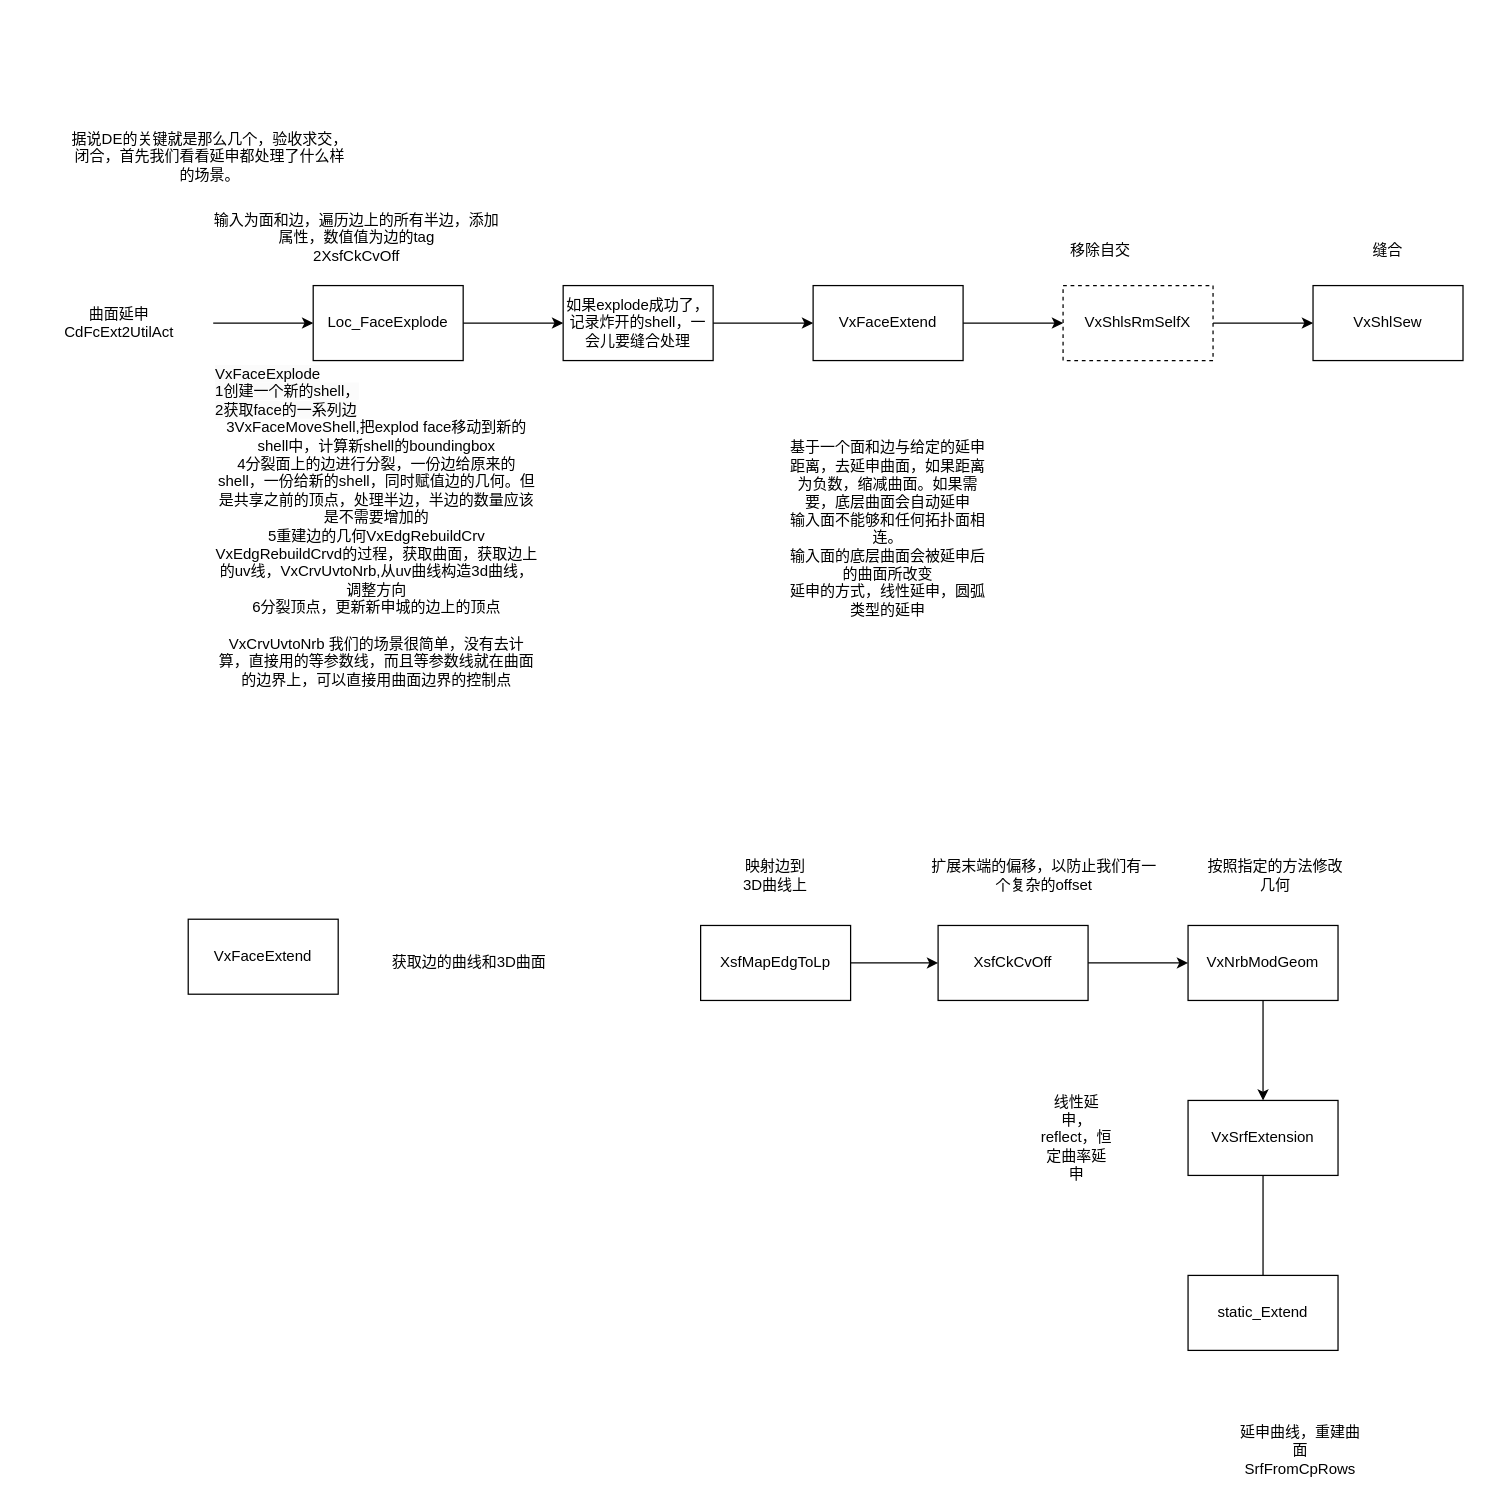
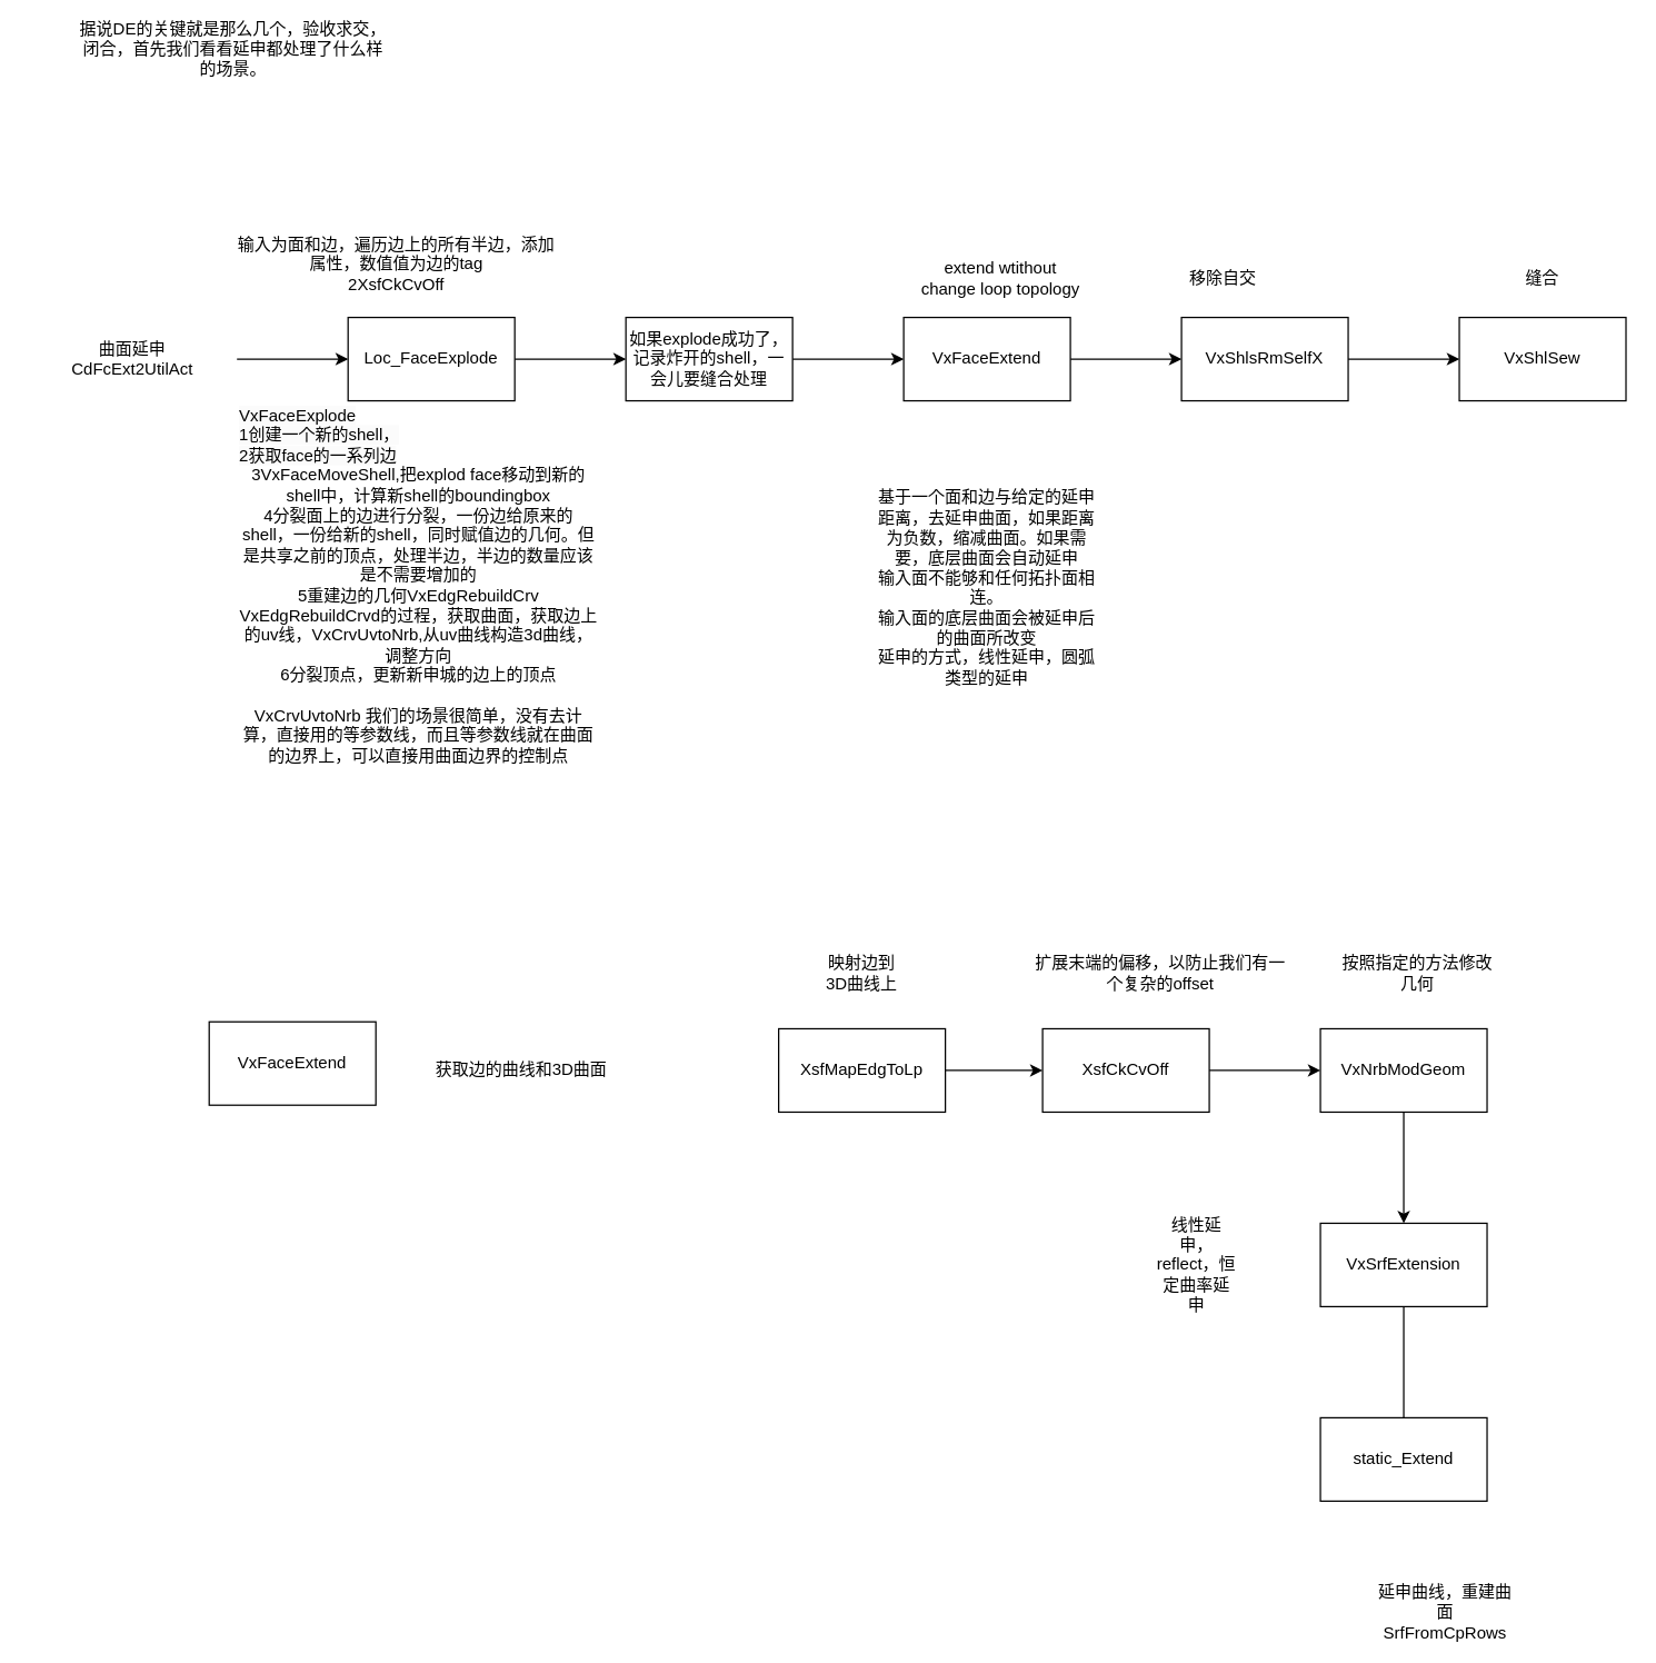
  <mxCell id="0" />
  <mxCell id="1" parent="0" />
  <mxCell id="2" value="" style="edgeStyle=orthogonalEdgeStyle;rounded=0;orthogonalLoop=1;jettySize=auto;html=1;" parent="1" source="3" target="6" edge="1"><mxGeometry relative="1" as="geometry" /></mxCell>
  <mxCell id="3" value="曲面延申&lt;div&gt;CdFcExt2UtilAct&lt;/div&gt;" style="text;html=1;align=center;verticalAlign=middle;whiteSpace=wrap;rounded=0;" parent="1" vertex="1"><mxGeometry x="20" y="243" width="150" height="30" as="geometry" /></mxCell>
- <mxCell id="4" value="据说DE的关键就是那么几个，验收求交，闭合，首先我们看看延申都处理了什么样的场景。" style="text;html=1;align=center;verticalAlign=middle;whiteSpace=wrap;rounded=0;" parent="1" vertex="1"><mxGeometry x="55" y="110" width="225" height="30" as="geometry" /></mxCell>
+ <mxCell id="4" value="据说DE的关键就是那么几个，验收求交，闭合，首先我们看看延申都处理了什么样的场景。" style="text;html=1;align=center;verticalAlign=middle;whiteSpace=wrap;rounded=0;" parent="1" vertex="1"><mxGeometry x="55" y="20" width="225" height="30" as="geometry" /></mxCell>
  <mxCell id="5" value="" style="edgeStyle=orthogonalEdgeStyle;rounded=0;orthogonalLoop=1;jettySize=auto;html=1;" parent="1" source="6" target="10" edge="1"><mxGeometry relative="1" as="geometry" /></mxCell>
  <mxCell id="6" value="Loc_FaceExplode" style="whiteSpace=wrap;html=1;" parent="1" vertex="1"><mxGeometry x="250" y="228" width="120" height="60" as="geometry" /></mxCell>
  <mxCell id="7" value="输入为面和边，遍历边上的所有半边，添加属性，数值值为边的tag&lt;div&gt;2XsfCkCvOff&lt;/div&gt;" style="text;html=1;align=center;verticalAlign=middle;whiteSpace=wrap;rounded=0;" parent="1" vertex="1"><mxGeometry x="170" y="175" width="230" height="30" as="geometry" /></mxCell>
  <mxCell id="8" value="&lt;span style=&quot;color: rgb(0, 0, 0); font-family: Helvetica; font-size: 12px; font-style: normal; font-variant-ligatures: normal; font-variant-caps: normal; font-weight: 400; letter-spacing: normal; orphans: 2; text-align: center; text-indent: 0px; text-transform: none; widows: 2; word-spacing: 0px; -webkit-text-stroke-width: 0px; white-space: normal; background-color: rgb(251, 251, 251); text-decoration-thickness: initial; text-decoration-style: initial; text-decoration-color: initial; float: none; display: inline !important;&quot;&gt;VxFaceExplode&lt;/span&gt;&lt;div&gt;&lt;span style=&quot;color: rgb(0, 0, 0); font-family: Helvetica; font-size: 12px; font-style: normal; font-variant-ligatures: normal; font-variant-caps: normal; font-weight: 400; letter-spacing: normal; orphans: 2; text-align: center; text-indent: 0px; text-transform: none; widows: 2; word-spacing: 0px; -webkit-text-stroke-width: 0px; white-space: normal; background-color: rgb(251, 251, 251); text-decoration-thickness: initial; text-decoration-style: initial; text-decoration-color: initial; float: none; display: inline !important;&quot;&gt;1创建一个新的shell，&lt;/span&gt;&lt;/div&gt;&lt;div&gt;&lt;span style=&quot;color: rgb(0, 0, 0); font-family: Helvetica; font-size: 12px; font-style: normal; font-variant-ligatures: normal; font-variant-caps: normal; font-weight: 400; letter-spacing: normal; orphans: 2; text-align: center; text-indent: 0px; text-transform: none; widows: 2; word-spacing: 0px; -webkit-text-stroke-width: 0px; white-space: normal; background-color: rgb(251, 251, 251); text-decoration-thickness: initial; text-decoration-style: initial; text-decoration-color: initial; float: none; display: inline !important;&quot;&gt;2获取face的一系列边&lt;/span&gt;&lt;/div&gt;&lt;div style=&quot;text-align: center;&quot;&gt;3VxFaceMoveShell,把explod face移动到新的shell中，计算新shell的boundingbox&lt;/div&gt;&lt;div style=&quot;text-align: center;&quot;&gt;4分裂面上的边进行分裂，一份边给原来的shell，一份给新的shell，同时赋值边的几何。但是共享之前的顶点，处理半边，半边的数量应该是不需要增加的&lt;/div&gt;&lt;div style=&quot;text-align: center;&quot;&gt;5重建边的几何VxEdgRebuildCrv&lt;/div&gt;&lt;div style=&quot;text-align: center;&quot;&gt;VxEdgRebuildCrvd的过程，获取曲面，获取边上的uv线，VxCrvUvtoNrb,从uv曲线构造3d曲线，调整方向&lt;/div&gt;&lt;div style=&quot;text-align: center;&quot;&gt;6分裂顶点，更新新申城的边上的顶点&lt;/div&gt;&lt;div style=&quot;text-align: center;&quot;&gt;&lt;br&gt;&lt;/div&gt;&lt;div style=&quot;text-align: center;&quot;&gt;VxCrvUvtoNrb 我们的场景很简单，没有去计算，直接用的等参数线，而且等参数线就在曲面的边界上，可以直接用曲面边界的控制点&lt;/div&gt;" style="text;whiteSpace=wrap;html=1;" parent="1" vertex="1"><mxGeometry x="170" y="285" width="260" height="260" as="geometry" /></mxCell>
  <mxCell id="9" value="" style="edgeStyle=orthogonalEdgeStyle;rounded=0;orthogonalLoop=1;jettySize=auto;html=1;" parent="1" source="10" target="12" edge="1"><mxGeometry relative="1" as="geometry" /></mxCell>
  <mxCell id="10" value="如果explode成功了，记录炸开的shell，一会儿要缝合处理" style="whiteSpace=wrap;html=1;" parent="1" vertex="1"><mxGeometry x="450" y="228" width="120" height="60" as="geometry" /></mxCell>
  <mxCell id="11" value="" style="edgeStyle=orthogonalEdgeStyle;rounded=0;orthogonalLoop=1;jettySize=auto;html=1;" parent="1" source="12" target="16" edge="1"><mxGeometry relative="1" as="geometry" /></mxCell>
  <mxCell id="12" value="VxFaceExtend" style="whiteSpace=wrap;html=1;" parent="1" vertex="1"><mxGeometry x="650" y="228" width="120" height="60" as="geometry" /></mxCell>
+ <mxCell id="13" value="extend wtithout change loop topology" style="text;html=1;align=center;verticalAlign=middle;whiteSpace=wrap;rounded=0;" parent="1" vertex="1"><mxGeometry x="660" y="185" width="120" height="30" as="geometry" /></mxCell>
  <mxCell id="14" value="基于一个面和边与给定的延申距离，去延申曲面，如果距离为负数，缩减曲面。如果需要，底层曲面会自动延申&lt;div&gt;输入面不能够和任何拓扑面相连。&lt;/div&gt;&lt;div&gt;输入面的底层曲面会被延申后的曲面所改变&lt;/div&gt;&lt;div&gt;延申的方式，线性延申，圆弧类型的延申&lt;/div&gt;&lt;div&gt;&lt;br&gt;&lt;/div&gt;" style="text;html=1;align=center;verticalAlign=middle;whiteSpace=wrap;rounded=0;" parent="1" vertex="1"><mxGeometry x="630" y="355" width="160" height="150" as="geometry" /></mxCell>
  <mxCell id="15" value="" style="edgeStyle=orthogonalEdgeStyle;rounded=0;orthogonalLoop=1;jettySize=auto;html=1;" parent="1" source="16" target="18" edge="1"><mxGeometry relative="1" as="geometry" /></mxCell>
- <mxCell id="16" value="VxShlsRmSelfX" style="whiteSpace=wrap;html=1;dashed=1;" parent="1" vertex="1"><mxGeometry x="850" y="228" width="120" height="60" as="geometry" /></mxCell>
+ <mxCell id="16" value="VxShlsRmSelfX" style="whiteSpace=wrap;html=1;" parent="1" vertex="1"><mxGeometry x="850" y="228" width="120" height="60" as="geometry" /></mxCell>
  <mxCell id="17" value="移除自交" style="text;html=1;align=center;verticalAlign=middle;whiteSpace=wrap;rounded=0;" parent="1" vertex="1"><mxGeometry x="850" y="185" width="60" height="30" as="geometry" /></mxCell>
  <mxCell id="18" value="VxShlSew" style="whiteSpace=wrap;html=1;" parent="1" vertex="1"><mxGeometry x="1050" y="228" width="120" height="60" as="geometry" /></mxCell>
  <mxCell id="19" value="缝合" style="text;html=1;align=center;verticalAlign=middle;whiteSpace=wrap;rounded=0;" parent="1" vertex="1"><mxGeometry x="1080" y="185" width="60" height="30" as="geometry" /></mxCell>
  <mxCell id="20" value="VxFaceExtend" style="whiteSpace=wrap;html=1;" parent="1" vertex="1"><mxGeometry x="150" y="735" width="120" height="60" as="geometry" /></mxCell>
  <mxCell id="21" value="获取边的曲线和3D曲面" style="text;html=1;align=center;verticalAlign=middle;whiteSpace=wrap;rounded=0;" parent="1" vertex="1"><mxGeometry x="290" y="755" width="170" height="30" as="geometry" /></mxCell>
  <mxCell id="22" value="" style="edgeStyle=orthogonalEdgeStyle;rounded=0;orthogonalLoop=1;jettySize=auto;html=1;" edge="1" parent="1" source="23" target="26"><mxGeometry relative="1" as="geometry" /></mxCell>
  <mxCell id="23" value="XsfMapEdgToLp" style="rounded=0;whiteSpace=wrap;html=1;" vertex="1" parent="1"><mxGeometry x="560" y="740" width="120" height="60" as="geometry" /></mxCell>
  <mxCell id="24" value="映射边到3D曲线上" style="text;html=1;align=center;verticalAlign=middle;whiteSpace=wrap;rounded=0;" vertex="1" parent="1"><mxGeometry x="590" y="685" width="60" height="30" as="geometry" /></mxCell>
  <mxCell id="25" value="" style="edgeStyle=orthogonalEdgeStyle;rounded=0;orthogonalLoop=1;jettySize=auto;html=1;" edge="1" parent="1" source="26" target="29"><mxGeometry relative="1" as="geometry" /></mxCell>
  <mxCell id="26" value="XsfCkCvOff" style="rounded=0;whiteSpace=wrap;html=1;" vertex="1" parent="1"><mxGeometry x="750" y="740" width="120" height="60" as="geometry" /></mxCell>
  <mxCell id="27" value="扩展末端的偏移，以防止我们有一个复杂的offset" style="text;html=1;align=center;verticalAlign=middle;whiteSpace=wrap;rounded=0;" vertex="1" parent="1"><mxGeometry x="740" y="685" width="190" height="30" as="geometry" /></mxCell>
  <mxCell id="28" value="" style="edgeStyle=orthogonalEdgeStyle;rounded=0;orthogonalLoop=1;jettySize=auto;html=1;" edge="1" parent="1" source="29" target="32"><mxGeometry relative="1" as="geometry" /></mxCell>
  <mxCell id="29" value="VxNrbModGeom" style="whiteSpace=wrap;html=1;rounded=0;" vertex="1" parent="1"><mxGeometry x="950" y="740" width="120" height="60" as="geometry" /></mxCell>
  <mxCell id="30" value="按照指定的方法修改几何" style="text;html=1;align=center;verticalAlign=middle;whiteSpace=wrap;rounded=0;" vertex="1" parent="1"><mxGeometry x="960" y="685" width="120" height="30" as="geometry" /></mxCell>
  <mxCell id="31" value="" style="edgeStyle=orthogonalEdgeStyle;rounded=0;orthogonalLoop=1;jettySize=auto;html=1;endArrow=none;" edge="1" parent="1" source="32" target="34"><mxGeometry relative="1" as="geometry" /></mxCell>
  <mxCell id="32" value="VxSrfExtension" style="rounded=0;whiteSpace=wrap;html=1;" vertex="1" parent="1"><mxGeometry x="950" y="880" width="120" height="60" as="geometry" /></mxCell>
  <mxCell id="33" value="线性延申，reflect，恒定曲率延申" style="text;html=1;align=center;verticalAlign=middle;whiteSpace=wrap;rounded=0;" vertex="1" parent="1"><mxGeometry x="831" y="895" width="60" height="30" as="geometry" /></mxCell>
  <mxCell id="34" value="static_Extend" style="rounded=0;whiteSpace=wrap;html=1;" vertex="1" parent="1"><mxGeometry x="950" y="1020" width="120" height="60" as="geometry" /></mxCell>
  <mxCell id="35" value="延申曲线，重建曲面&lt;div&gt;SrfFromCpRows&lt;/div&gt;" style="text;html=1;align=center;verticalAlign=middle;whiteSpace=wrap;rounded=0;" vertex="1" parent="1"><mxGeometry x="990" y="1145" width="100" height="30" as="geometry" /></mxCell>
